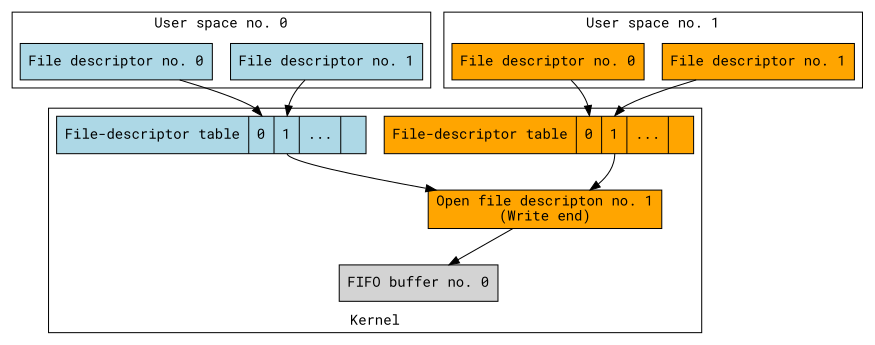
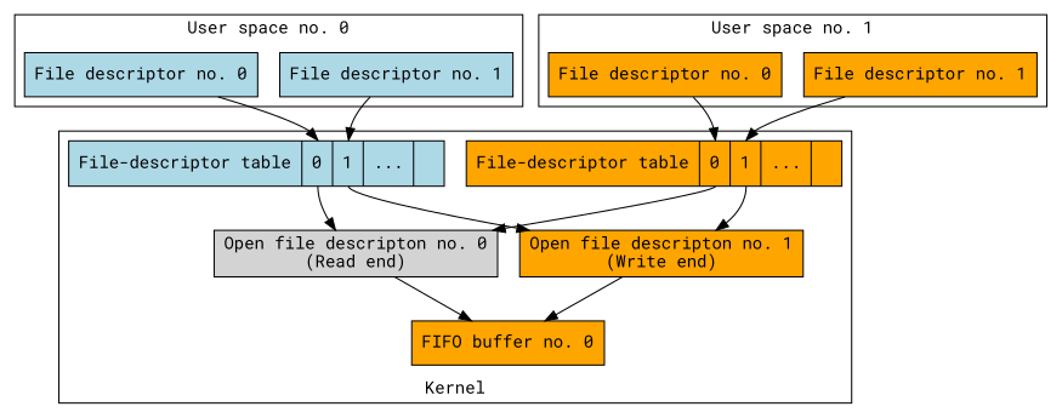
  strict digraph {
    fontname="Roboto Mono"
    node [fillcolor=orange fontname="Roboto Mono" shape=box style=filled]
    edge [fontname="Roboto Mono"]
    n1 [fillcolor=lightblue label="File descriptor no. 0"]
    n2 [fillcolor=lightblue label="File descriptor no. 1"]
    n3 [label="File descriptor no. 0"]
    n4 [label="File descriptor no. 1"]
    n5 [fillcolor=lightblue label="File-descriptor table | <fd0> 0 | <fd1> 1 | ... |" shape=record]
    n6 [label="File-descriptor table | <fd0> 0 | <fd1> 1 | ... |" shape=record]
+   n7 [label="Open file descripton no. 0\n(Read end)" fillcolor=""]
    n8 [label="Open file descripton no. 1\n(Write end)"]
-   n9 [label="FIFO buffer no. 0" fillcolor=""]
+   n9 [label="FIFO buffer no. 0"]
    subgraph cluster_1 {
      label="User space no. 0"
      n1
      n2
    }
    subgraph cluster_2 {
      label="User space no. 1"
      n3
      n4
    }
    subgraph cluster_3 {
      label=Kernel
      labelloc=b
      n5
      n6
+     n7
      n8
      n9
    }
    n1 -> n5 [headport=fd0]
    n2 -> n5 [headport=fd1]
    n3 -> n6 [headport=fd0]
    n4 -> n6 [headport=fd1]
+   n5 -> n7 [tailport=fd0]
    n5 -> n8 [tailport=fd1]
+   n6 -> n7 [tailport=fd0]
    n6 -> n8 [tailport=fd1]
+   n7 -> n9
    n8 -> n9
  }
